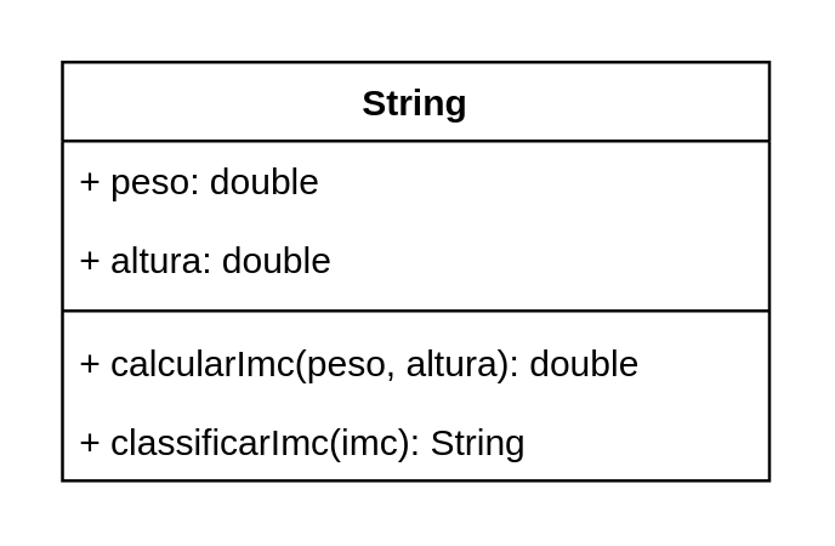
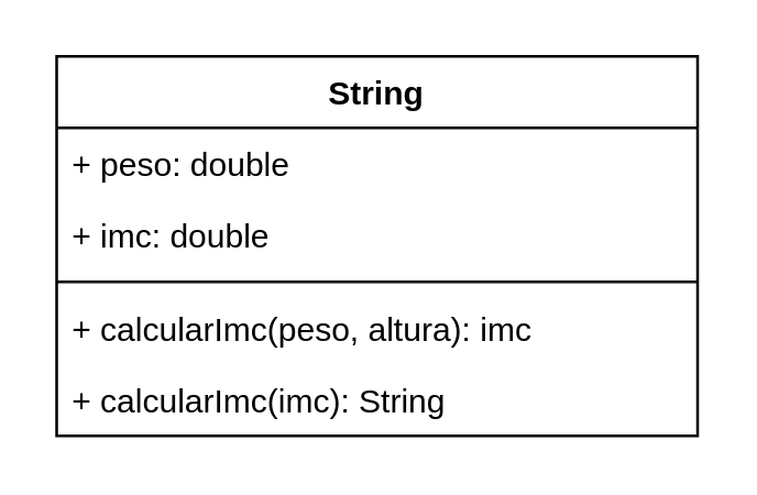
  <mxCell id="0" />
  <mxCell id="1" parent="0" />
  <mxCell id="2" value="String" style="swimlane;fontStyle=1;align=center;verticalAlign=top;childLayout=stackLayout;horizontal=1;startSize=26;horizontalStack=0;resizeParent=1;resizeParentMax=0;resizeLast=0;collapsible=1;marginBottom=0;whiteSpace=wrap;html=1;" vertex="1" parent="1"><mxGeometry x="20" y="20" width="233" height="138" as="geometry"><mxRectangle x="190" y="140" width="100" height="30" as="alternateBounds" /></mxGeometry></mxCell>
  <mxCell id="3" value="+ peso: double" style="text;strokeColor=none;fillColor=none;align=left;verticalAlign=top;spacingLeft=4;spacingRight=4;overflow=hidden;rotatable=0;points=[[0,0.5],[1,0.5]];portConstraint=eastwest;whiteSpace=wrap;html=1;" vertex="1" parent="2"><mxGeometry y="26" width="233" height="26" as="geometry" /></mxCell>
- <mxCell id="4" value="+ altura: double" style="text;strokeColor=none;fillColor=none;align=left;verticalAlign=top;spacingLeft=4;spacingRight=4;overflow=hidden;rotatable=0;points=[[0,0.5],[1,0.5]];portConstraint=eastwest;whiteSpace=wrap;html=1;" vertex="1" parent="2"><mxGeometry y="52" width="233" height="26" as="geometry" /></mxCell>
+ <mxCell id="4" value="+ imc: double" style="text;strokeColor=none;fillColor=none;align=left;verticalAlign=top;spacingLeft=4;spacingRight=4;overflow=hidden;rotatable=0;points=[[0,0.5],[1,0.5]];portConstraint=eastwest;whiteSpace=wrap;html=1;" vertex="1" parent="2"><mxGeometry y="52" width="233" height="26" as="geometry" /></mxCell>
  <mxCell id="5" value="" style="line;strokeWidth=1;fillColor=none;align=left;verticalAlign=middle;spacingTop=-1;spacingLeft=3;spacingRight=3;rotatable=0;labelPosition=right;points=[];portConstraint=eastwest;strokeColor=inherit;" vertex="1" parent="2"><mxGeometry y="78" width="233" height="8" as="geometry" /></mxCell>
- <mxCell id="6" value="+ calcularImc(peso, altura): double" style="text;strokeColor=none;fillColor=none;align=left;verticalAlign=top;spacingLeft=4;spacingRight=4;overflow=hidden;rotatable=0;points=[[0,0.5],[1,0.5]];portConstraint=eastwest;whiteSpace=wrap;html=1;" vertex="1" parent="2"><mxGeometry y="86" width="233" height="26" as="geometry" /></mxCell>
- <mxCell id="7" value="+ classificarImc(imc): String" style="text;strokeColor=none;fillColor=none;align=left;verticalAlign=top;spacingLeft=4;spacingRight=4;overflow=hidden;rotatable=0;points=[[0,0.5],[1,0.5]];portConstraint=eastwest;whiteSpace=wrap;html=1;" vertex="1" parent="2"><mxGeometry y="112" width="233" height="26" as="geometry" /></mxCell>
+ <mxCell id="6" value="+ calcularImc(peso, altura): imc" style="text;strokeColor=none;fillColor=none;align=left;verticalAlign=top;spacingLeft=4;spacingRight=4;overflow=hidden;rotatable=0;points=[[0,0.5],[1,0.5]];portConstraint=eastwest;whiteSpace=wrap;html=1;" vertex="1" parent="2"><mxGeometry y="86" width="233" height="26" as="geometry" /></mxCell>
+ <mxCell id="7" value="+ calcularImc(imc): String" style="text;strokeColor=none;fillColor=none;align=left;verticalAlign=top;spacingLeft=4;spacingRight=4;overflow=hidden;rotatable=0;points=[[0,0.5],[1,0.5]];portConstraint=eastwest;whiteSpace=wrap;html=1;" vertex="1" parent="2"><mxGeometry y="112" width="233" height="26" as="geometry" /></mxCell>
